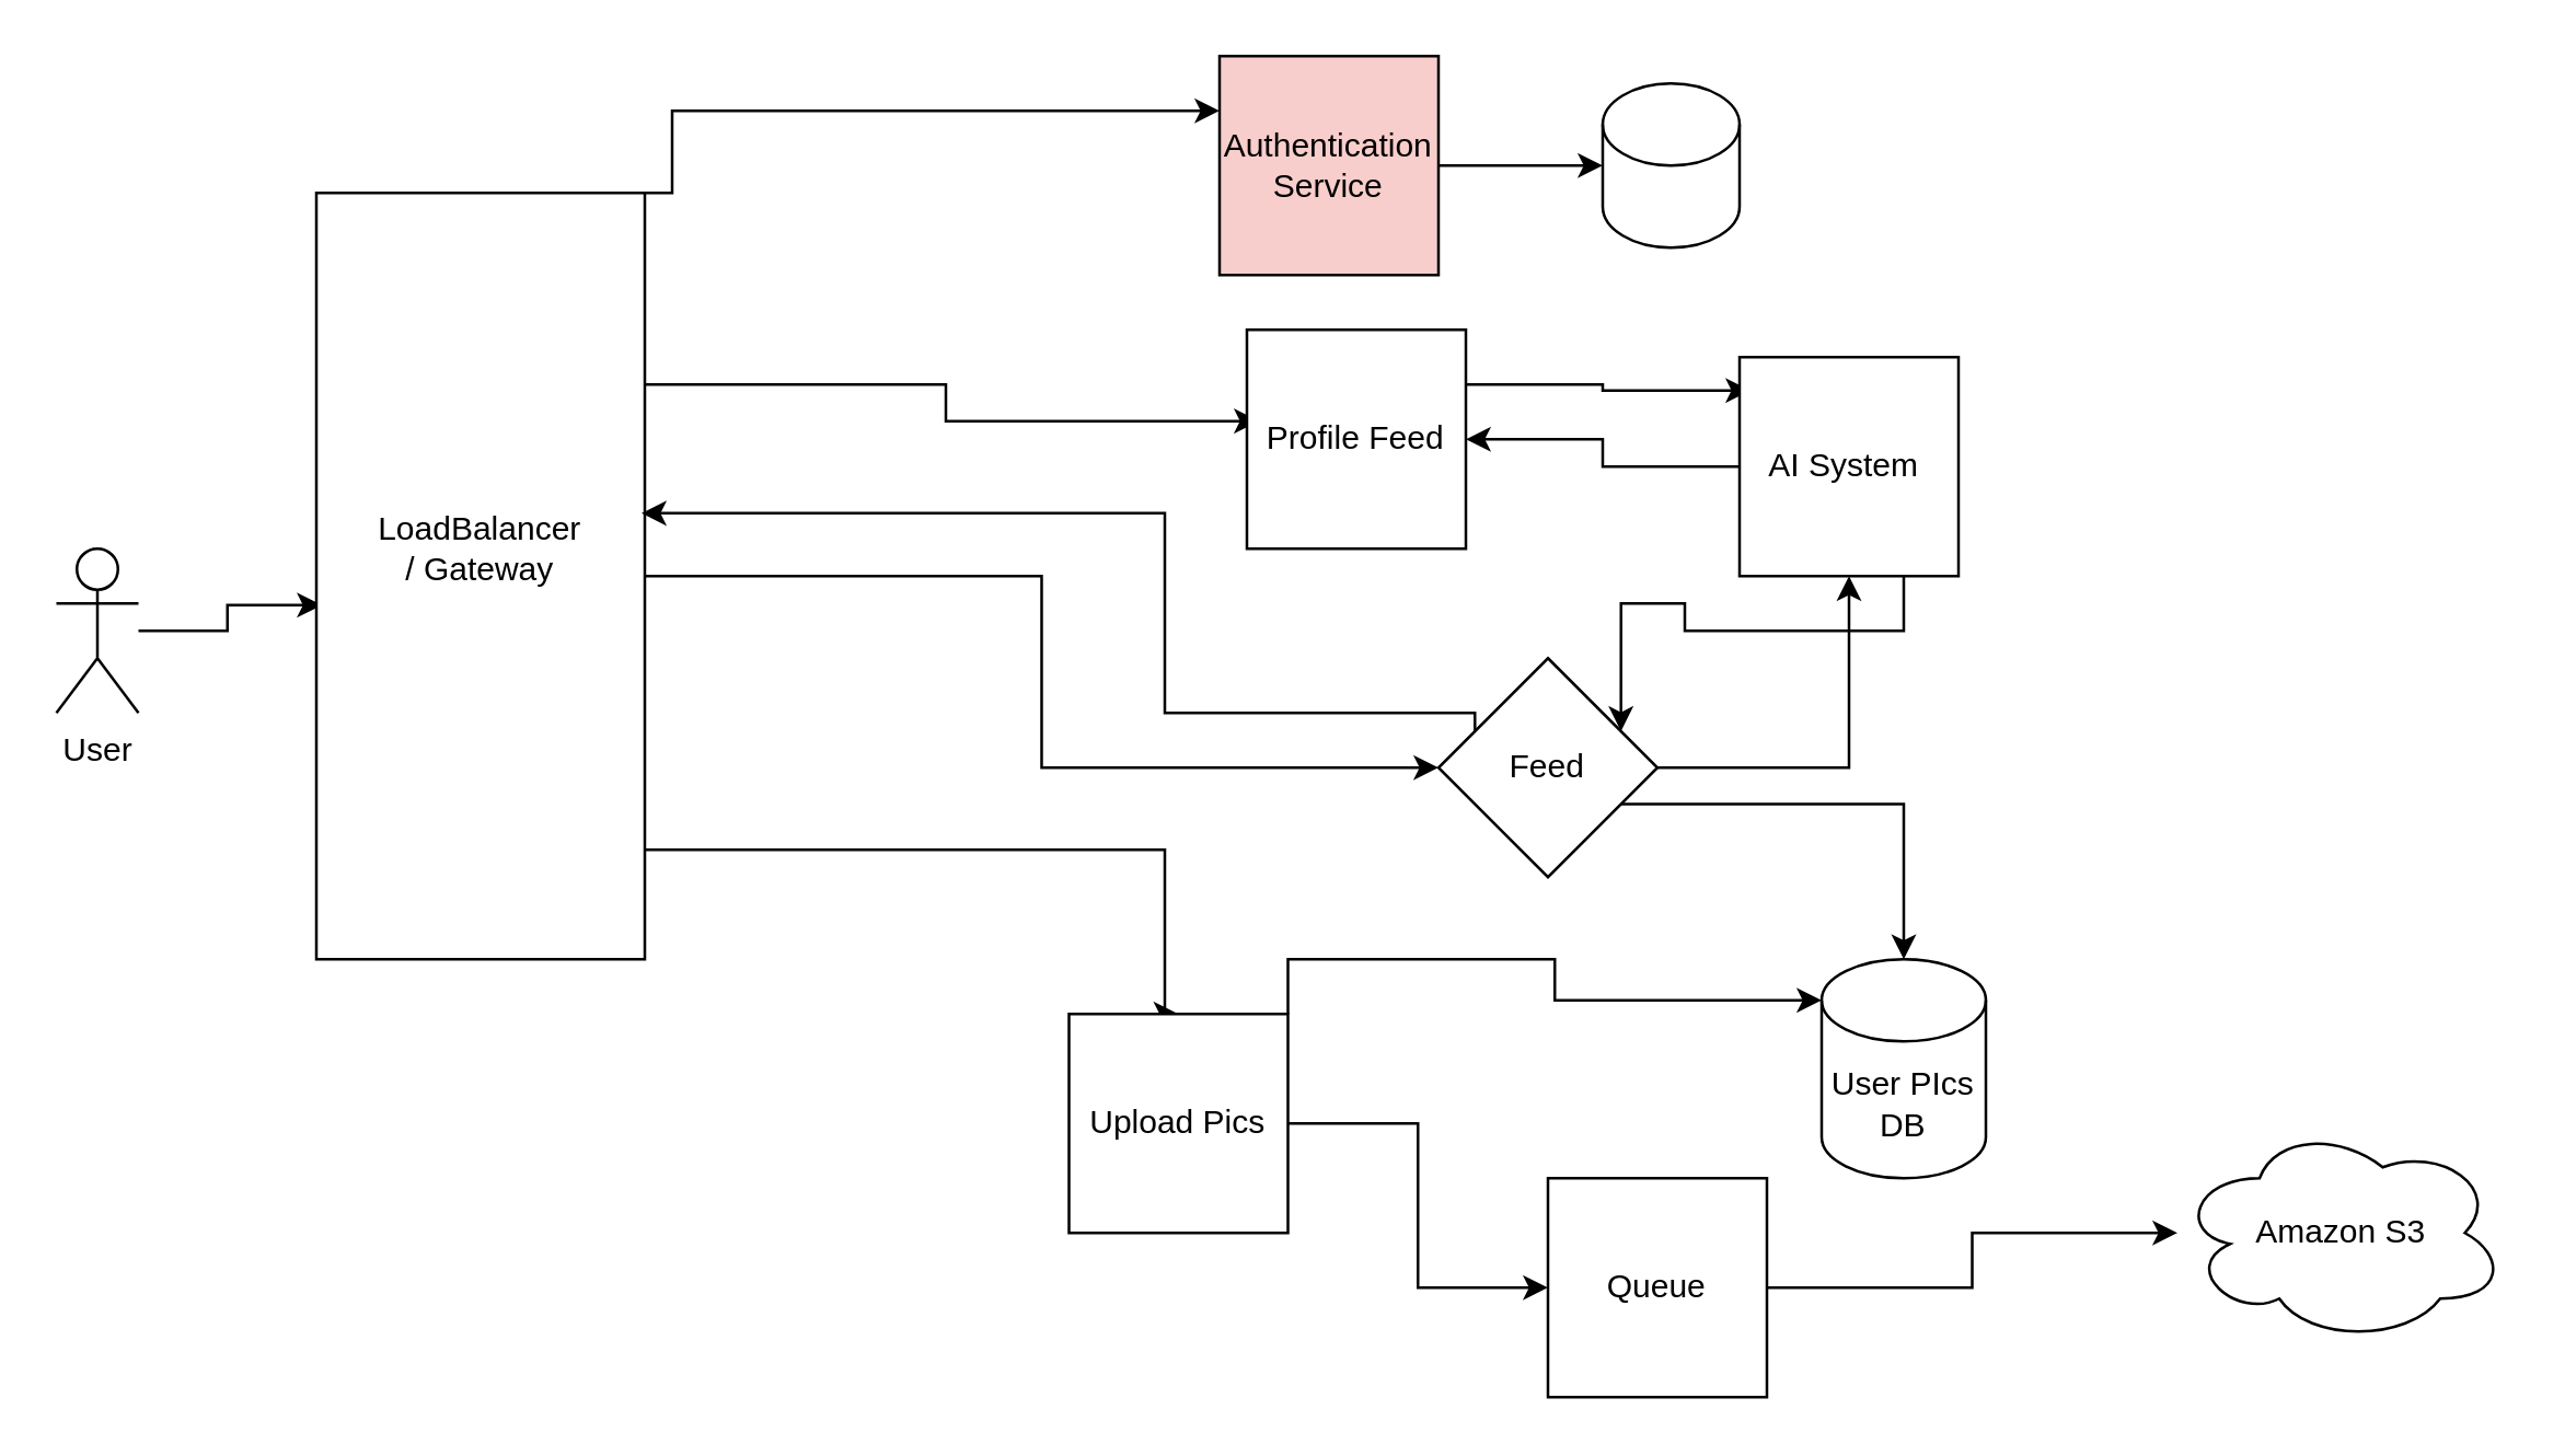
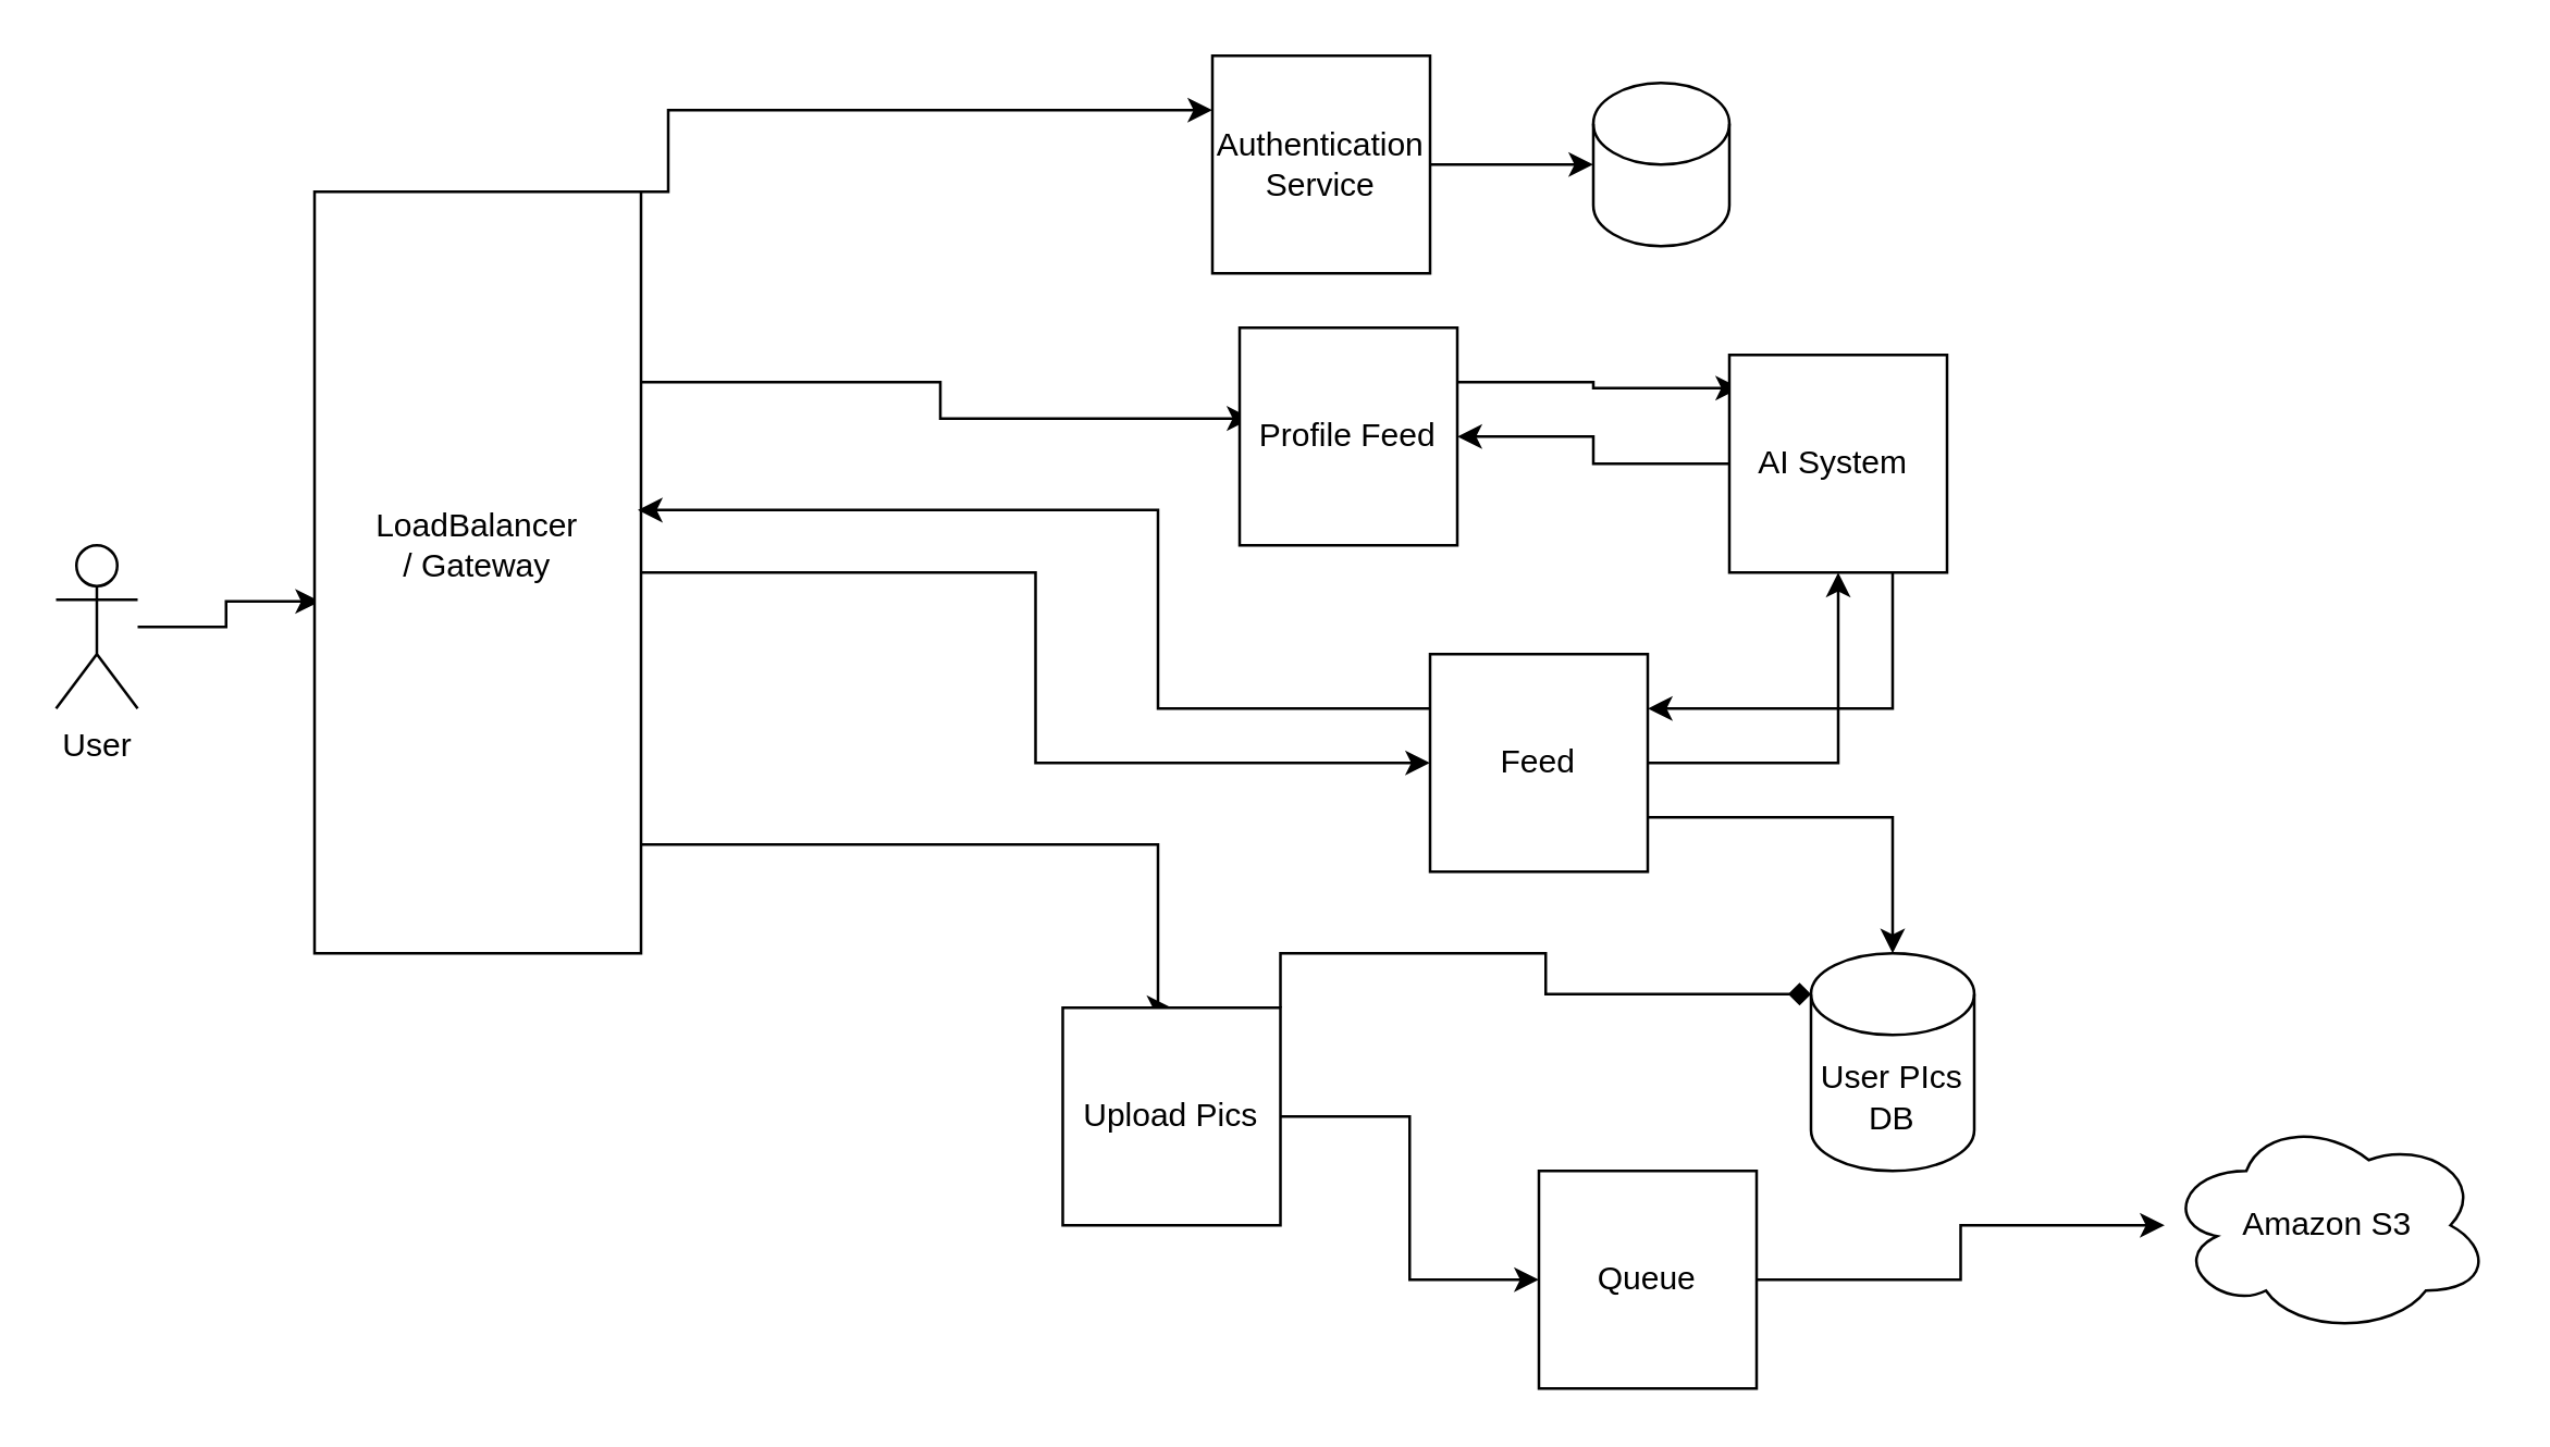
  <mxCell id="0" />
  <mxCell id="1" parent="0" />
  <mxCell id="2" style="edgeStyle=orthogonalEdgeStyle;rounded=0;orthogonalLoop=1;jettySize=auto;html=1;entryX=0.017;entryY=0.538;entryDx=0;entryDy=0;entryPerimeter=0;" edge="1" parent="1" source="3" target="8"><mxGeometry relative="1" as="geometry" /></mxCell>
  <mxCell id="3" value="User&lt;br&gt;" style="shape=umlActor;verticalLabelPosition=bottom;verticalAlign=top;html=1;outlineConnect=0;" vertex="1" parent="1"><mxGeometry x="20" y="200" width="30" height="60" as="geometry" /></mxCell>
  <mxCell id="4" style="edgeStyle=orthogonalEdgeStyle;rounded=0;orthogonalLoop=1;jettySize=auto;html=1;exitX=1;exitY=0;exitDx=0;exitDy=0;entryX=0;entryY=0.25;entryDx=0;entryDy=0;" edge="1" parent="1" source="8" target="11"><mxGeometry relative="1" as="geometry"><mxPoint x="485" y="10" as="targetPoint" /><Array as="points"><mxPoint x="245" y="40" /></Array></mxGeometry></mxCell>
  <mxCell id="5" style="edgeStyle=orthogonalEdgeStyle;rounded=0;orthogonalLoop=1;jettySize=auto;html=1;exitX=1;exitY=0.25;exitDx=0;exitDy=0;entryX=0.055;entryY=0.417;entryDx=0;entryDy=0;entryPerimeter=0;" edge="1" parent="1" source="8" target="14"><mxGeometry relative="1" as="geometry" /></mxCell>
  <mxCell id="6" style="edgeStyle=orthogonalEdgeStyle;rounded=0;orthogonalLoop=1;jettySize=auto;html=1;entryX=0.5;entryY=0;entryDx=0;entryDy=0;" edge="1" parent="1" source="8" target="17"><mxGeometry relative="1" as="geometry"><Array as="points"><mxPoint x="425" y="310" /></Array></mxGeometry></mxCell>
  <mxCell id="7" style="edgeStyle=orthogonalEdgeStyle;rounded=0;orthogonalLoop=1;jettySize=auto;html=1;entryX=0;entryY=0.5;entryDx=0;entryDy=0;" edge="1" parent="1" source="8" target="24"><mxGeometry relative="1" as="geometry" /></mxCell>
  <mxCell id="8" value="" style="rounded=0;whiteSpace=wrap;html=1;" vertex="1" parent="1"><mxGeometry x="115" y="70" width="120" height="280" as="geometry" /></mxCell>
  <mxCell id="9" value="LoadBalancer / Gateway&lt;br&gt;" style="text;html=1;strokeColor=none;fillColor=none;align=center;verticalAlign=middle;whiteSpace=wrap;rounded=0;" vertex="1" parent="1"><mxGeometry x="155" y="190" width="40" height="20" as="geometry" /></mxCell>
  <mxCell id="10" style="edgeStyle=orthogonalEdgeStyle;rounded=0;orthogonalLoop=1;jettySize=auto;html=1;entryX=0;entryY=0.5;entryDx=0;entryDy=0;entryPerimeter=0;" edge="1" parent="1" source="11" target="12"><mxGeometry relative="1" as="geometry" /></mxCell>
- <mxCell id="11" value="Authentication Service" style="rounded=0;whiteSpace=wrap;html=1;fillColor=#f8cecc;" vertex="1" parent="1"><mxGeometry x="445" y="20" width="80" height="80" as="geometry" /></mxCell>
+ <mxCell id="11" value="Authentication Service" style="rounded=0;whiteSpace=wrap;html=1;" vertex="1" parent="1"><mxGeometry x="445" y="20" width="80" height="80" as="geometry" /></mxCell>
  <mxCell id="12" value="" style="shape=cylinder3;whiteSpace=wrap;html=1;boundedLbl=1;backgroundOutline=1;size=15;" vertex="1" parent="1"><mxGeometry x="585" y="30" width="50" height="60" as="geometry" /></mxCell>
  <mxCell id="13" style="edgeStyle=orthogonalEdgeStyle;rounded=0;orthogonalLoop=1;jettySize=auto;html=1;exitX=1;exitY=0.25;exitDx=0;exitDy=0;entryX=0.05;entryY=0.152;entryDx=0;entryDy=0;entryPerimeter=0;" edge="1" parent="1" source="14" target="27"><mxGeometry relative="1" as="geometry" /></mxCell>
  <mxCell id="14" value="Profile Feed" style="whiteSpace=wrap;html=1;aspect=fixed;" vertex="1" parent="1"><mxGeometry x="455" y="120" width="80" height="80" as="geometry" /></mxCell>
  <mxCell id="15" style="edgeStyle=orthogonalEdgeStyle;rounded=0;orthogonalLoop=1;jettySize=auto;html=1;entryX=0;entryY=0.5;entryDx=0;entryDy=0;" edge="1" parent="1" source="17" target="20"><mxGeometry relative="1" as="geometry" /></mxCell>
- <mxCell id="16" style="edgeStyle=orthogonalEdgeStyle;rounded=0;orthogonalLoop=1;jettySize=auto;html=1;exitX=1;exitY=0;exitDx=0;exitDy=0;entryX=0;entryY=0;entryDx=0;entryDy=15;entryPerimeter=0;" edge="1" parent="1" source="17" target="28"><mxGeometry relative="1" as="geometry" /></mxCell>
+ <mxCell id="16" style="edgeStyle=orthogonalEdgeStyle;rounded=0;orthogonalLoop=1;jettySize=auto;html=1;exitX=1;exitY=0;exitDx=0;exitDy=0;entryX=0;entryY=0;entryDx=0;entryDy=15;entryPerimeter=0;endArrow=diamond;" edge="1" parent="1" source="17" target="28"><mxGeometry relative="1" as="geometry" /></mxCell>
  <mxCell id="17" value="Upload Pics" style="whiteSpace=wrap;html=1;aspect=fixed;" vertex="1" parent="1"><mxGeometry x="390" y="370" width="80" height="80" as="geometry" /></mxCell>
  <mxCell id="18" value="Amazon S3" style="ellipse;shape=cloud;whiteSpace=wrap;html=1;" vertex="1" parent="1"><mxGeometry x="795" y="410" width="120" height="80" as="geometry" /></mxCell>
  <mxCell id="19" style="edgeStyle=orthogonalEdgeStyle;rounded=0;orthogonalLoop=1;jettySize=auto;html=1;" edge="1" parent="1" source="20" target="18"><mxGeometry relative="1" as="geometry" /></mxCell>
  <mxCell id="20" value="Queue" style="rounded=0;whiteSpace=wrap;html=1;" vertex="1" parent="1"><mxGeometry x="565" y="430" width="80" height="80" as="geometry" /></mxCell>
  <mxCell id="21" style="edgeStyle=orthogonalEdgeStyle;rounded=0;orthogonalLoop=1;jettySize=auto;html=1;entryX=0.5;entryY=1;entryDx=0;entryDy=0;" edge="1" parent="1" source="24" target="27"><mxGeometry relative="1" as="geometry" /></mxCell>
  <mxCell id="22" style="edgeStyle=orthogonalEdgeStyle;rounded=0;orthogonalLoop=1;jettySize=auto;html=1;exitX=1;exitY=0.75;exitDx=0;exitDy=0;entryX=0.5;entryY=0;entryDx=0;entryDy=0;entryPerimeter=0;" edge="1" parent="1" source="24" target="28"><mxGeometry relative="1" as="geometry" /></mxCell>
  <mxCell id="23" style="edgeStyle=orthogonalEdgeStyle;rounded=0;orthogonalLoop=1;jettySize=auto;html=1;exitX=0;exitY=0.25;exitDx=0;exitDy=0;entryX=0.99;entryY=0.418;entryDx=0;entryDy=0;entryPerimeter=0;" edge="1" parent="1" source="24" target="8"><mxGeometry relative="1" as="geometry"><Array as="points"><mxPoint x="425" y="260" /><mxPoint x="425" y="187" /></Array></mxGeometry></mxCell>
- <mxCell id="24" value="Feed" style="rhombus;whiteSpace=wrap;html=1;aspect=fixed;" vertex="1" parent="1"><mxGeometry x="525" y="240" width="80" height="80" as="geometry" /></mxCell>
+ <mxCell id="24" value="Feed" style="whiteSpace=wrap;html=1;aspect=fixed;" vertex="1" parent="1"><mxGeometry x="525" y="240" width="80" height="80" as="geometry" /></mxCell>
  <mxCell id="25" style="edgeStyle=orthogonalEdgeStyle;rounded=0;orthogonalLoop=1;jettySize=auto;html=1;entryX=1;entryY=0.5;entryDx=0;entryDy=0;" edge="1" parent="1" source="27" target="14"><mxGeometry relative="1" as="geometry" /></mxCell>
  <mxCell id="26" style="edgeStyle=orthogonalEdgeStyle;rounded=0;orthogonalLoop=1;jettySize=auto;html=1;exitX=0.75;exitY=1;exitDx=0;exitDy=0;entryX=1;entryY=0.25;entryDx=0;entryDy=0;" edge="1" parent="1" source="27" target="24"><mxGeometry relative="1" as="geometry" /></mxCell>
  <mxCell id="27" value="AI System&amp;nbsp;" style="whiteSpace=wrap;html=1;aspect=fixed;" vertex="1" parent="1"><mxGeometry x="635" y="130" width="80" height="80" as="geometry" /></mxCell>
  <mxCell id="28" value="User PIcs DB" style="shape=cylinder3;whiteSpace=wrap;html=1;boundedLbl=1;backgroundOutline=1;size=15;" vertex="1" parent="1"><mxGeometry x="665" y="350" width="60" height="80" as="geometry" /></mxCell>
